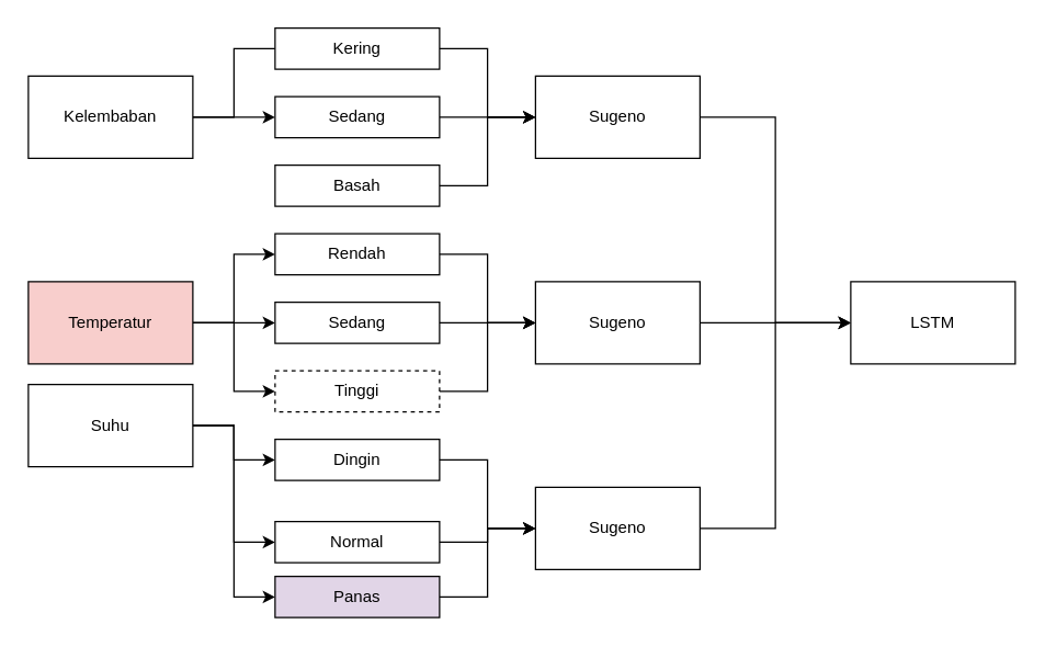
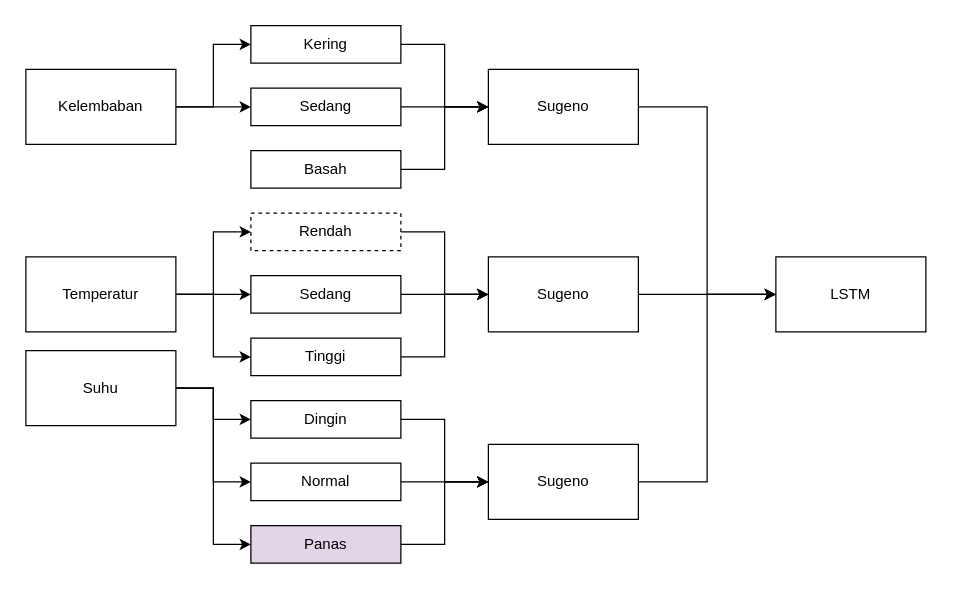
  <mxCell id="0" />
  <mxCell id="1" parent="0" />
  <mxCell id="2" style="edgeStyle=orthogonalEdgeStyle;rounded=0;orthogonalLoop=1;jettySize=auto;html=1;entryX=0;entryY=0.5;entryDx=0;entryDy=0;" edge="1" parent="1" source="4" target="8"><mxGeometry relative="1" as="geometry" /></mxCell>
- <mxCell id="3" style="edgeStyle=orthogonalEdgeStyle;rounded=0;orthogonalLoop=1;jettySize=auto;html=1;exitX=1;exitY=0.5;exitDx=0;exitDy=0;entryX=0;entryY=0.5;entryDx=0;entryDy=0;endArrow=none;" edge="1" parent="1" source="4" target="6"><mxGeometry relative="1" as="geometry" /></mxCell>
+ <mxCell id="3" style="edgeStyle=orthogonalEdgeStyle;rounded=0;orthogonalLoop=1;jettySize=auto;html=1;exitX=1;exitY=0.5;exitDx=0;exitDy=0;entryX=0;entryY=0.5;entryDx=0;entryDy=0;" edge="1" parent="1" source="4" target="6"><mxGeometry relative="1" as="geometry" /></mxCell>
  <mxCell id="4" value="Kelembaban" style="rounded=0;whiteSpace=wrap;html=1;" vertex="1" parent="1"><mxGeometry x="20" y="55" width="120" height="60" as="geometry" /></mxCell>
  <mxCell id="5" style="edgeStyle=orthogonalEdgeStyle;rounded=0;orthogonalLoop=1;jettySize=auto;html=1;entryX=0;entryY=0.5;entryDx=0;entryDy=0;" edge="1" parent="1" source="6" target="12"><mxGeometry relative="1" as="geometry" /></mxCell>
  <mxCell id="6" value="Kering" style="rounded=0;whiteSpace=wrap;html=1;" vertex="1" parent="1"><mxGeometry x="200" y="20" width="120" height="30" as="geometry" /></mxCell>
  <mxCell id="7" style="edgeStyle=orthogonalEdgeStyle;rounded=0;orthogonalLoop=1;jettySize=auto;html=1;exitX=1;exitY=0.5;exitDx=0;exitDy=0;" edge="1" parent="1" source="8"><mxGeometry relative="1" as="geometry"><mxPoint x="390" y="85" as="targetPoint" /></mxGeometry></mxCell>
  <mxCell id="8" value="Sedang" style="rounded=0;whiteSpace=wrap;html=1;" vertex="1" parent="1"><mxGeometry x="200" y="70" width="120" height="30" as="geometry" /></mxCell>
  <mxCell id="9" style="edgeStyle=orthogonalEdgeStyle;rounded=0;orthogonalLoop=1;jettySize=auto;html=1;entryX=0;entryY=0.5;entryDx=0;entryDy=0;" edge="1" parent="1" source="10" target="12"><mxGeometry relative="1" as="geometry" /></mxCell>
  <mxCell id="10" value="Basah" style="rounded=0;whiteSpace=wrap;html=1;" vertex="1" parent="1"><mxGeometry x="200" y="120" width="120" height="30" as="geometry" /></mxCell>
  <mxCell id="11" style="edgeStyle=orthogonalEdgeStyle;rounded=0;orthogonalLoop=1;jettySize=auto;html=1;entryX=0;entryY=0.5;entryDx=0;entryDy=0;" edge="1" parent="1" source="12" target="37"><mxGeometry relative="1" as="geometry" /></mxCell>
  <mxCell id="12" value="Sugeno" style="rounded=0;whiteSpace=wrap;html=1;" vertex="1" parent="1"><mxGeometry x="390" y="55" width="120" height="60" as="geometry" /></mxCell>
  <mxCell id="13" style="edgeStyle=orthogonalEdgeStyle;rounded=0;orthogonalLoop=1;jettySize=auto;html=1;entryX=0;entryY=0.5;entryDx=0;entryDy=0;" edge="1" parent="1" source="16" target="18"><mxGeometry relative="1" as="geometry" /></mxCell>
  <mxCell id="14" style="edgeStyle=orthogonalEdgeStyle;rounded=0;orthogonalLoop=1;jettySize=auto;html=1;entryX=0;entryY=0.5;entryDx=0;entryDy=0;" edge="1" parent="1" source="16" target="20"><mxGeometry relative="1" as="geometry" /></mxCell>
  <mxCell id="15" style="edgeStyle=orthogonalEdgeStyle;rounded=0;orthogonalLoop=1;jettySize=auto;html=1;entryX=0;entryY=0.5;entryDx=0;entryDy=0;" edge="1" parent="1" source="16" target="22"><mxGeometry relative="1" as="geometry" /></mxCell>
- <mxCell id="16" value="Temperatur" style="rounded=0;whiteSpace=wrap;html=1;fillColor=#f8cecc;" vertex="1" parent="1"><mxGeometry x="20" y="205" width="120" height="60" as="geometry" /></mxCell>
+ <mxCell id="16" value="Temperatur" style="rounded=0;whiteSpace=wrap;html=1;" vertex="1" parent="1"><mxGeometry x="20" y="205" width="120" height="60" as="geometry" /></mxCell>
  <mxCell id="17" style="edgeStyle=orthogonalEdgeStyle;rounded=0;orthogonalLoop=1;jettySize=auto;html=1;entryX=0;entryY=0.5;entryDx=0;entryDy=0;" edge="1" parent="1" source="18" target="24"><mxGeometry relative="1" as="geometry" /></mxCell>
- <mxCell id="18" value="Rendah" style="rounded=0;whiteSpace=wrap;html=1;" vertex="1" parent="1"><mxGeometry x="200" y="170" width="120" height="30" as="geometry" /></mxCell>
+ <mxCell id="18" value="Rendah" style="rounded=0;whiteSpace=wrap;html=1;dashed=1;" vertex="1" parent="1"><mxGeometry x="200" y="170" width="120" height="30" as="geometry" /></mxCell>
  <mxCell id="19" style="edgeStyle=orthogonalEdgeStyle;rounded=0;orthogonalLoop=1;jettySize=auto;html=1;entryX=0;entryY=0.5;entryDx=0;entryDy=0;" edge="1" parent="1" source="20" target="24"><mxGeometry relative="1" as="geometry" /></mxCell>
  <mxCell id="20" value="Sedang" style="rounded=0;whiteSpace=wrap;html=1;" vertex="1" parent="1"><mxGeometry x="200" y="220" width="120" height="30" as="geometry" /></mxCell>
  <mxCell id="21" style="edgeStyle=orthogonalEdgeStyle;rounded=0;orthogonalLoop=1;jettySize=auto;html=1;entryX=0;entryY=0.5;entryDx=0;entryDy=0;" edge="1" parent="1" source="22" target="24"><mxGeometry relative="1" as="geometry" /></mxCell>
- <mxCell id="22" value="Tinggi" style="rounded=0;whiteSpace=wrap;html=1;dashed=1;" vertex="1" parent="1"><mxGeometry x="200" y="270" width="120" height="30" as="geometry" /></mxCell>
+ <mxCell id="22" value="Tinggi" style="rounded=0;whiteSpace=wrap;html=1;" vertex="1" parent="1"><mxGeometry x="200" y="270" width="120" height="30" as="geometry" /></mxCell>
  <mxCell id="23" style="edgeStyle=orthogonalEdgeStyle;rounded=0;orthogonalLoop=1;jettySize=auto;html=1;" edge="1" parent="1" source="24"><mxGeometry relative="1" as="geometry"><mxPoint x="620" y="235" as="targetPoint" /></mxGeometry></mxCell>
  <mxCell id="24" value="Sugeno" style="rounded=0;whiteSpace=wrap;html=1;" vertex="1" parent="1"><mxGeometry x="390" y="205" width="120" height="60" as="geometry" /></mxCell>
  <mxCell id="25" style="edgeStyle=orthogonalEdgeStyle;rounded=0;orthogonalLoop=1;jettySize=auto;html=1;entryX=0;entryY=0.5;entryDx=0;entryDy=0;" edge="1" parent="1" source="28" target="30"><mxGeometry relative="1" as="geometry" /></mxCell>
  <mxCell id="26" style="edgeStyle=orthogonalEdgeStyle;rounded=0;orthogonalLoop=1;jettySize=auto;html=1;entryX=0;entryY=0.5;entryDx=0;entryDy=0;" edge="1" parent="1" source="28" target="32"><mxGeometry relative="1" as="geometry" /></mxCell>
  <mxCell id="27" style="edgeStyle=orthogonalEdgeStyle;rounded=0;orthogonalLoop=1;jettySize=auto;html=1;entryX=0;entryY=0.5;entryDx=0;entryDy=0;" edge="1" parent="1" source="28" target="34"><mxGeometry relative="1" as="geometry" /></mxCell>
  <mxCell id="28" value="Suhu" style="rounded=0;whiteSpace=wrap;html=1;" vertex="1" parent="1"><mxGeometry x="20" y="280" width="120" height="60" as="geometry" /></mxCell>
  <mxCell id="29" style="edgeStyle=orthogonalEdgeStyle;rounded=0;orthogonalLoop=1;jettySize=auto;html=1;entryX=0;entryY=0.5;entryDx=0;entryDy=0;" edge="1" parent="1" source="30" target="36"><mxGeometry relative="1" as="geometry" /></mxCell>
  <mxCell id="30" value="Dingin" style="rounded=0;whiteSpace=wrap;html=1;" vertex="1" parent="1"><mxGeometry x="200" y="320" width="120" height="30" as="geometry" /></mxCell>
  <mxCell id="31" style="edgeStyle=orthogonalEdgeStyle;rounded=0;orthogonalLoop=1;jettySize=auto;html=1;entryX=0;entryY=0.5;entryDx=0;entryDy=0;" edge="1" parent="1" source="32" target="36"><mxGeometry relative="1" as="geometry" /></mxCell>
- <mxCell id="32" value="Normal" style="rounded=0;whiteSpace=wrap;html=1;" vertex="1" parent="1"><mxGeometry x="200" y="380" width="120" height="30" as="geometry" /></mxCell>
+ <mxCell id="32" value="Normal" style="rounded=0;whiteSpace=wrap;html=1;" vertex="1" parent="1"><mxGeometry x="200" y="370" width="120" height="30" as="geometry" /></mxCell>
  <mxCell id="33" style="edgeStyle=orthogonalEdgeStyle;rounded=0;orthogonalLoop=1;jettySize=auto;html=1;entryX=0;entryY=0.5;entryDx=0;entryDy=0;" edge="1" parent="1" source="34" target="36"><mxGeometry relative="1" as="geometry" /></mxCell>
  <mxCell id="34" value="Panas" style="rounded=0;whiteSpace=wrap;html=1;fillColor=#e1d5e7;" vertex="1" parent="1"><mxGeometry x="200" y="420" width="120" height="30" as="geometry" /></mxCell>
  <mxCell id="35" style="edgeStyle=orthogonalEdgeStyle;rounded=0;orthogonalLoop=1;jettySize=auto;html=1;entryX=0;entryY=0.5;entryDx=0;entryDy=0;" edge="1" parent="1" source="36" target="37"><mxGeometry relative="1" as="geometry" /></mxCell>
  <mxCell id="36" value="Sugeno" style="rounded=0;whiteSpace=wrap;html=1;" vertex="1" parent="1"><mxGeometry x="390" y="355" width="120" height="60" as="geometry" /></mxCell>
  <mxCell id="37" value="LSTM" style="rounded=0;whiteSpace=wrap;html=1;" vertex="1" parent="1"><mxGeometry x="620" y="205" width="120" height="60" as="geometry" /></mxCell>
